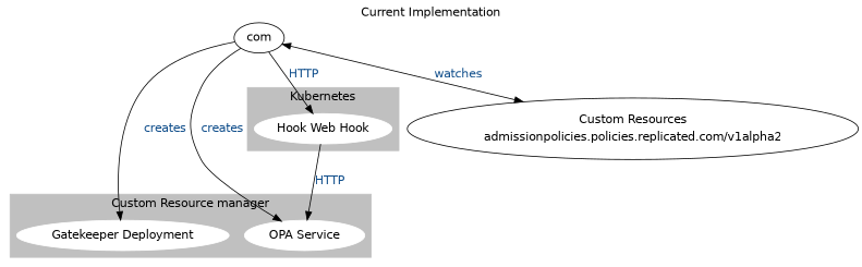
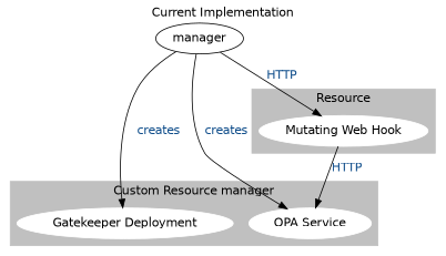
  digraph {
    fontname="DejaVu Sans"
    forcelabels=true
    label="Current Implementation"
    labelloc=top
    node [color=white fontname="DejaVu Sans" style=filled]
    edge [fontcolor=dodgerblue4 fontname="DejaVu Sans" style=filled]
    n1 [label=< Gatekeeper Deployment >]
    n2 [label=< OPA Service >]
-   n3 [label="Hook Web Hook"]
-   n4 [color=black label=< <table border="0"><tr><td>Custom Resources</td></tr><tr><td>admissionpolicies.policies.replicated.com/v1alpha2</td></tr></table> > style=""]
-   manager [label=com color="" style=""]
+   n3 [label="Mutating Web Hook"]
+   manager [color="" style=""]
    subgraph cluster_1 {
      color=gray
      label="Custom Resource manager"
      rank=same
      style=filled
      n1
      n2
    }
    subgraph cluster_2 {
      color=gray
-     label=Kubernetes
+     label=Resource
      rank=same
      style=filled
      n3
    }
    n3 -> n2 [label=HTTP]
    manager -> n1 [label=creates]
    manager -> n2 [label=creates]
    manager -> n3 [label=HTTP]
-   manager -> n4 [dir=both label=watches]
  }
